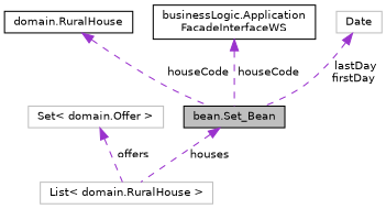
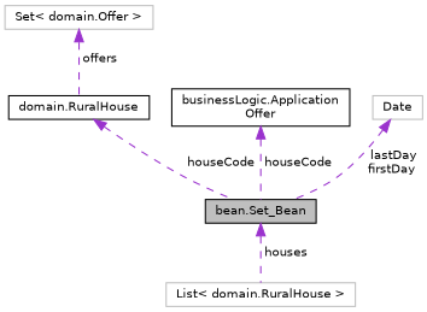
  digraph {
    rankdir=TB
    node [color=black fillcolor=white fontname=Helvetica fontsize=10 shape=record style=filled]
    edge [color=darkorchid3 dir=back fontname=Helvetica fontsize=10 labelfontname=Helvetica labelfontsize=10 style=dashed]
    n1 [fillcolor=grey75 fontcolor=black height=0.2 label="bean.Set_Bean" width=0.4]
    n2 [color=grey75 height=0.2 label="List\< domain.RuralHouse \>" width=0.4]
    n3 [height=0.2 label="domain.RuralHouse" width=0.4]
    n4 [color=grey75 height=0.2 label="Set\< domain.Offer \>" width=0.4]
-   n5 [height=0.2 label="businessLogic.Application\lFacadeInterfaceWS" width=0.4]
+   n5 [height=0.2 label="businessLogic.Application\lOffer" width=0.4]
    n6 [color=grey75 height=0.2 label=Date width=0.4]
    n1 -> n2 [label=" houses"]
    n3 -> n1 [label=" houseCode"]
-   n4 -> n2 [label=" offers"]
+   n4 -> n3 [label=" offers"]
    n5 -> n1 [label=" houseCode"]
    n6 -> n1 [label=" lastDay\nfirstDay"]
  }
